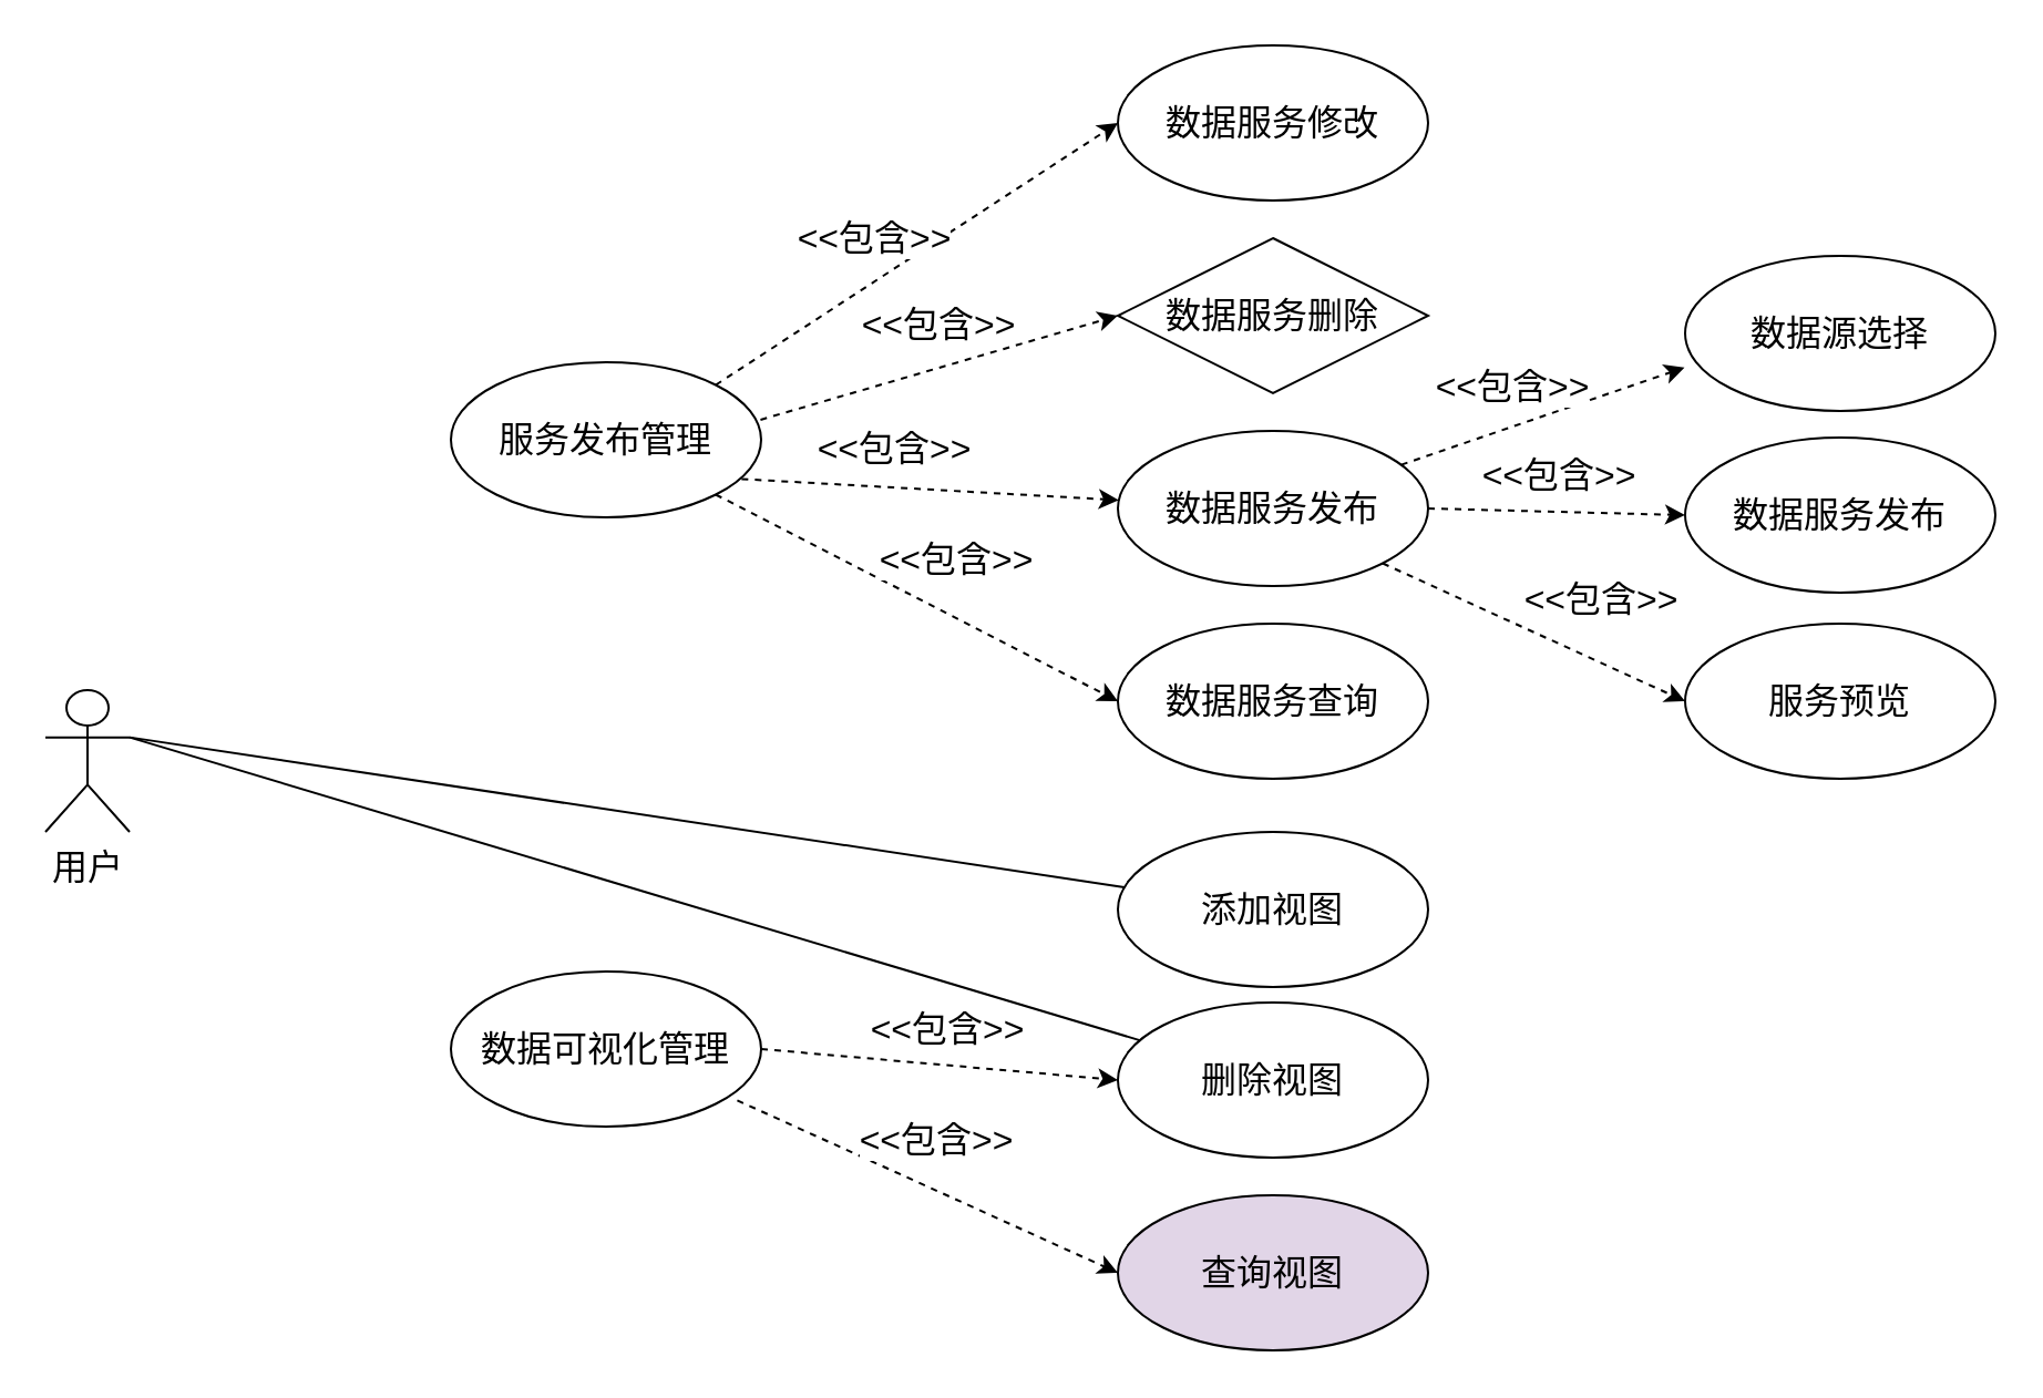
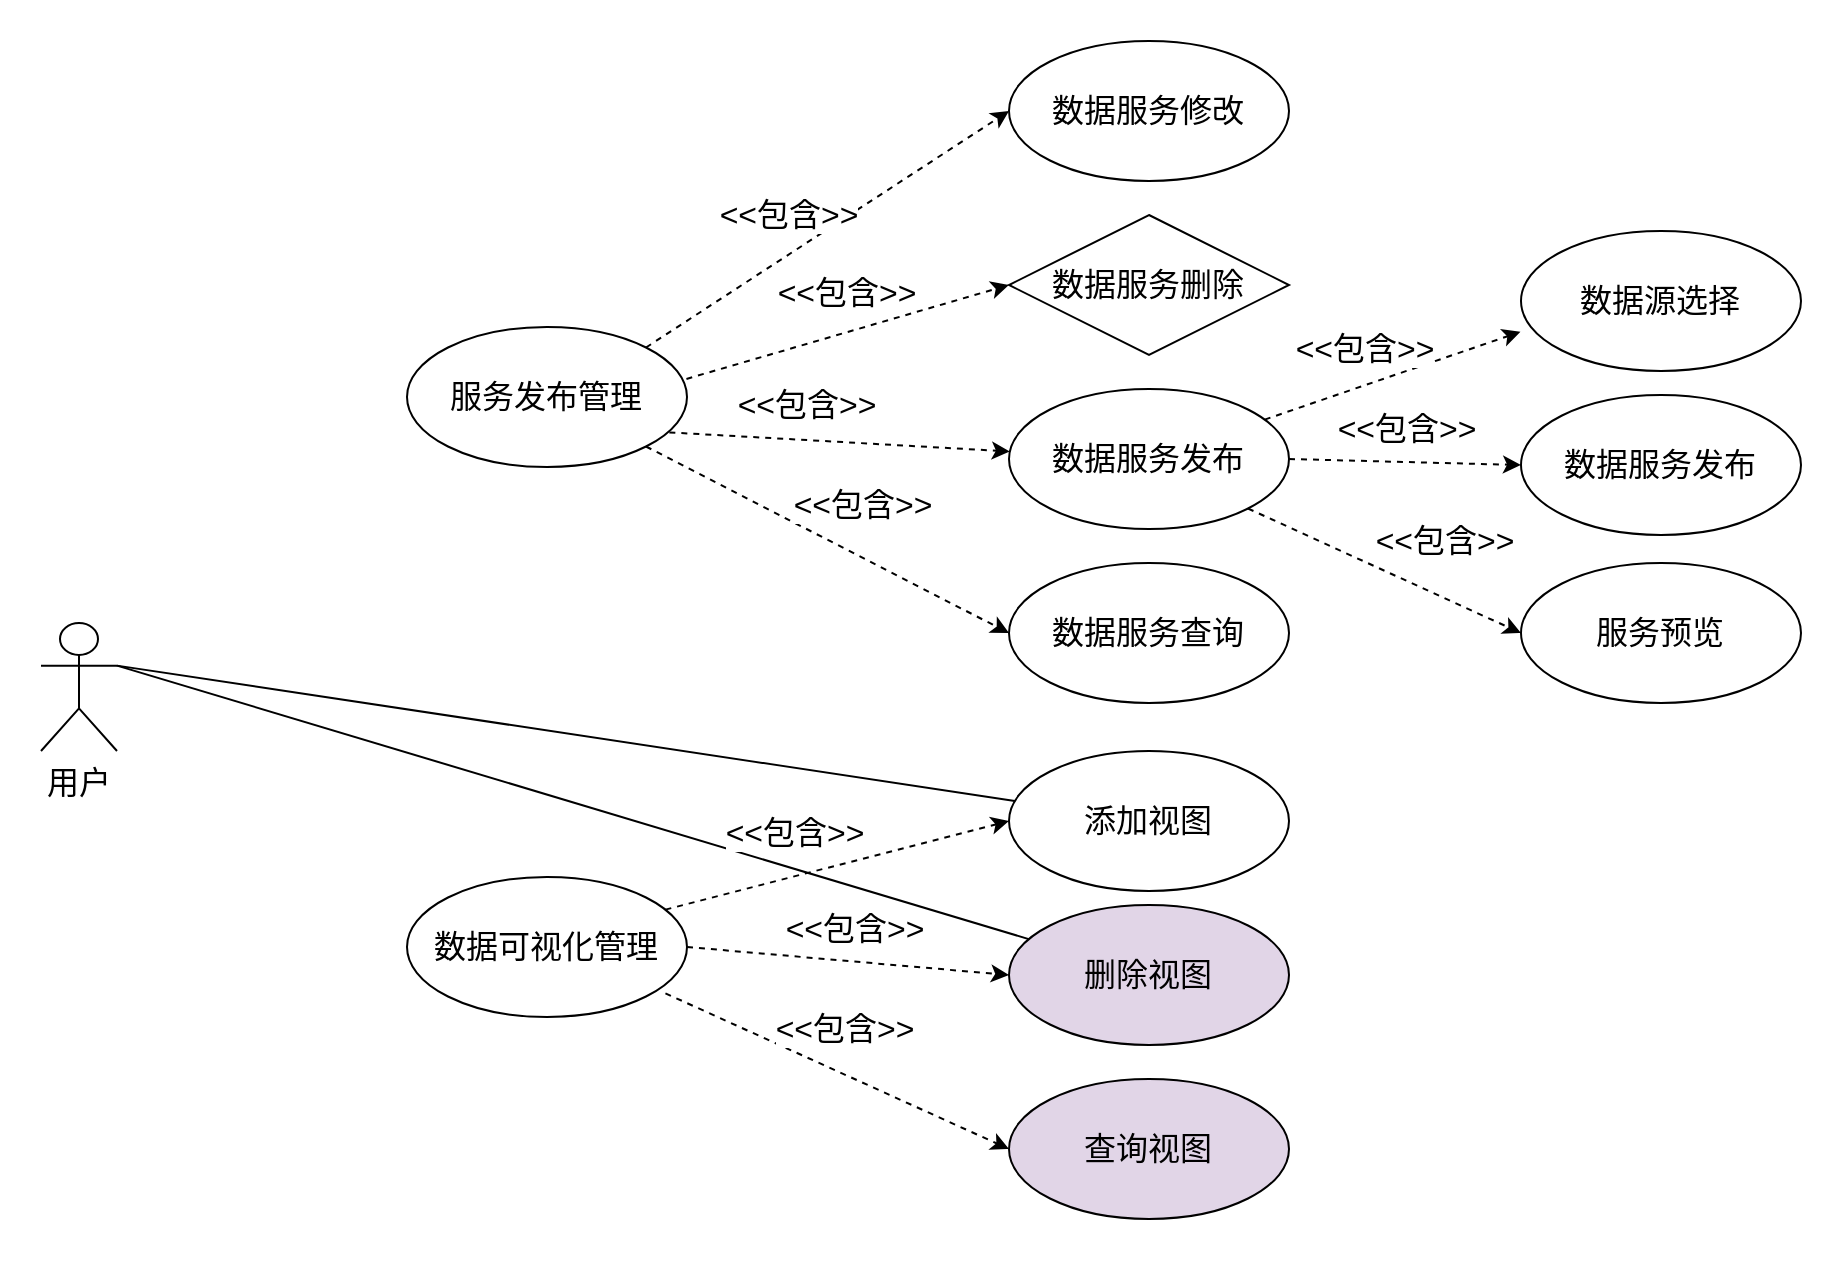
  <mxCell id="0" />
  <mxCell id="1" parent="0" />
  <mxCell id="2" style="rounded=0;orthogonalLoop=1;jettySize=auto;html=1;endArrow=none;endFill=0;exitX=1;exitY=0.333;exitDx=0;exitDy=0;exitPerimeter=0;" edge="1" parent="1" source="3" target="20"><mxGeometry relative="1" as="geometry"><mxPoint x="66" y="290" as="sourcePoint" /><mxPoint x="220" y="198" as="targetPoint" /></mxGeometry></mxCell>
  <mxCell id="3" value="&lt;font style=&quot;font-size: 16px;&quot;&gt;用户&lt;/font&gt;" style="shape=umlActor;verticalLabelPosition=bottom;verticalAlign=top;html=1;outlineConnect=0;" vertex="1" parent="1"><mxGeometry x="20" y="311" width="38" height="64" as="geometry" /></mxCell>
  <mxCell id="4" style="rounded=0;orthogonalLoop=1;jettySize=auto;html=1;exitX=1;exitY=0;exitDx=0;exitDy=0;entryX=0;entryY=0.5;entryDx=0;entryDy=0;dashed=1;" edge="1" parent="1" source="6" target="7"><mxGeometry relative="1" as="geometry" /></mxCell>
  <mxCell id="5" value="&lt;font style=&quot;font-size: 16px;&quot;&gt;&amp;lt;&amp;lt;包含&amp;gt;&amp;gt;&lt;/font&gt;" style="edgeLabel;html=1;align=center;verticalAlign=middle;resizable=0;points=[];" vertex="1" connectable="0" parent="4"><mxGeometry x="-0.182" y="2" relative="1" as="geometry"><mxPoint x="-2" y="-16" as="offset" /></mxGeometry></mxCell>
  <mxCell id="6" value="&lt;font style=&quot;font-size: 16px;&quot;&gt;服务发布管理&lt;/font&gt;" style="ellipse;whiteSpace=wrap;html=1;" vertex="1" parent="1"><mxGeometry x="203" y="163" width="140" height="70" as="geometry" /></mxCell>
  <mxCell id="7" value="&lt;font style=&quot;font-size: 16px;&quot;&gt;数据服务修改&lt;/font&gt;" style="ellipse;whiteSpace=wrap;html=1;" vertex="1" parent="1"><mxGeometry x="504" y="20" width="140" height="70" as="geometry" /></mxCell>
  <mxCell id="8" value="&lt;font style=&quot;font-size: 16px;&quot;&gt;数据服务删除&lt;/font&gt;" style="rhombus;whiteSpace=wrap;html=1;" vertex="1" parent="1"><mxGeometry x="504" y="107" width="140" height="70" as="geometry" /></mxCell>
  <mxCell id="9" value="&lt;font style=&quot;font-size: 16px;&quot;&gt;数据服务发布&lt;/font&gt;" style="ellipse;whiteSpace=wrap;html=1;" vertex="1" parent="1"><mxGeometry x="504" y="194" width="140" height="70" as="geometry" /></mxCell>
  <mxCell id="10" value="&lt;font style=&quot;font-size: 16px;&quot;&gt;数据服务查询&lt;/font&gt;" style="ellipse;whiteSpace=wrap;html=1;" vertex="1" parent="1"><mxGeometry x="504" y="281" width="140" height="70" as="geometry" /></mxCell>
  <mxCell id="11" style="rounded=0;orthogonalLoop=1;jettySize=auto;html=1;exitX=0.998;exitY=0.371;exitDx=0;exitDy=0;dashed=1;exitPerimeter=0;entryX=0;entryY=0.5;entryDx=0;entryDy=0;" edge="1" parent="1" source="6" target="8"><mxGeometry relative="1" as="geometry"><mxPoint x="351" y="193" as="sourcePoint" /><mxPoint x="538" y="167" as="targetPoint" /></mxGeometry></mxCell>
  <mxCell id="12" value="&lt;font style=&quot;font-size: 16px;&quot;&gt;&amp;lt;&amp;lt;包含&amp;gt;&amp;gt;&lt;/font&gt;" style="edgeLabel;html=1;align=center;verticalAlign=middle;resizable=0;points=[];" vertex="1" connectable="0" parent="11"><mxGeometry x="-0.182" y="2" relative="1" as="geometry"><mxPoint x="14" y="-22" as="offset" /></mxGeometry></mxCell>
  <mxCell id="13" style="rounded=0;orthogonalLoop=1;jettySize=auto;html=1;exitX=0.937;exitY=0.753;exitDx=0;exitDy=0;dashed=1;exitPerimeter=0;" edge="1" parent="1" source="6" target="9"><mxGeometry relative="1" as="geometry"><mxPoint x="337" y="233" as="sourcePoint" /><mxPoint x="553" y="139" as="targetPoint" /></mxGeometry></mxCell>
  <mxCell id="14" value="&lt;font style=&quot;font-size: 16px;&quot;&gt;&amp;lt;&amp;lt;包含&amp;gt;&amp;gt;&lt;/font&gt;" style="edgeLabel;html=1;align=center;verticalAlign=middle;resizable=0;points=[];" vertex="1" connectable="0" parent="13"><mxGeometry x="-0.182" y="2" relative="1" as="geometry"><mxPoint x="-2" y="-16" as="offset" /></mxGeometry></mxCell>
  <mxCell id="15" style="rounded=0;orthogonalLoop=1;jettySize=auto;html=1;exitX=1;exitY=1;exitDx=0;exitDy=0;dashed=1;entryX=0;entryY=0.5;entryDx=0;entryDy=0;" edge="1" parent="1" source="6" target="10"><mxGeometry relative="1" as="geometry"><mxPoint x="300.999" y="298.996" as="sourcePoint" /><mxPoint x="529.08" y="330.46" as="targetPoint" /></mxGeometry></mxCell>
  <mxCell id="16" value="&lt;font style=&quot;font-size: 16px;&quot;&gt;&amp;lt;&amp;lt;包含&amp;gt;&amp;gt;&lt;/font&gt;" style="edgeLabel;html=1;align=center;verticalAlign=middle;resizable=0;points=[];" vertex="1" connectable="0" parent="15"><mxGeometry x="-0.182" y="2" relative="1" as="geometry"><mxPoint x="33" y="-7" as="offset" /></mxGeometry></mxCell>
  <mxCell id="17" value="&lt;span style=&quot;font-size: 16px;&quot;&gt;数据可视化管理&lt;/span&gt;" style="ellipse;whiteSpace=wrap;html=1;" vertex="1" parent="1"><mxGeometry x="203" y="438" width="140" height="70" as="geometry" /></mxCell>
  <mxCell id="18" style="rounded=0;orthogonalLoop=1;jettySize=auto;html=1;endArrow=none;endFill=0;exitX=1;exitY=0.333;exitDx=0;exitDy=0;exitPerimeter=0;" edge="1" parent="1" source="3" target="19"><mxGeometry relative="1" as="geometry"><mxPoint x="65" y="314" as="sourcePoint" /><mxPoint x="215" y="221" as="targetPoint" /></mxGeometry></mxCell>
  <mxCell id="19" value="&lt;span style=&quot;font-size: 16px;&quot;&gt;添加视图&lt;/span&gt;" style="ellipse;whiteSpace=wrap;html=1;" vertex="1" parent="1"><mxGeometry x="504" y="375" width="140" height="70" as="geometry" /></mxCell>
- <mxCell id="20" value="&lt;span style=&quot;font-size: 16px;&quot;&gt;删除视图&lt;/span&gt;" style="ellipse;whiteSpace=wrap;html=1;" vertex="1" parent="1"><mxGeometry x="504" y="452" width="140" height="70" as="geometry" /></mxCell>
+ <mxCell id="20" value="&lt;span style=&quot;font-size: 16px;&quot;&gt;删除视图&lt;/span&gt;" style="ellipse;whiteSpace=wrap;html=1;fillColor=#e1d5e7;" vertex="1" parent="1"><mxGeometry x="504" y="452" width="140" height="70" as="geometry" /></mxCell>
  <mxCell id="21" value="&lt;span style=&quot;font-size: 16px;&quot;&gt;查询视图&lt;/span&gt;" style="ellipse;whiteSpace=wrap;html=1;fillColor=#e1d5e7;" vertex="1" parent="1"><mxGeometry x="504" y="539" width="140" height="70" as="geometry" /></mxCell>
+ <mxCell id="22" style="rounded=0;orthogonalLoop=1;jettySize=auto;html=1;exitX=0.923;exitY=0.233;exitDx=0;exitDy=0;dashed=1;entryX=0;entryY=0.5;entryDx=0;entryDy=0;exitPerimeter=0;" edge="1" parent="1" source="17" target="19"><mxGeometry relative="1" as="geometry"><mxPoint x="333" y="233" as="sourcePoint" /><mxPoint x="514" y="326" as="targetPoint" /></mxGeometry></mxCell>
+ <mxCell id="23" value="&lt;font style=&quot;font-size: 16px;&quot;&gt;&amp;lt;&amp;lt;包含&amp;gt;&amp;gt;&lt;/font&gt;" style="edgeLabel;html=1;align=center;verticalAlign=middle;resizable=0;points=[];" vertex="1" connectable="0" parent="22"><mxGeometry x="-0.182" y="2" relative="1" as="geometry"><mxPoint x="-6" y="-19" as="offset" /></mxGeometry></mxCell>
  <mxCell id="24" style="rounded=0;orthogonalLoop=1;jettySize=auto;html=1;exitX=1;exitY=0.5;exitDx=0;exitDy=0;dashed=1;entryX=0;entryY=0.5;entryDx=0;entryDy=0;" edge="1" parent="1" source="17" target="20"><mxGeometry relative="1" as="geometry"><mxPoint x="342" y="464" as="sourcePoint" /><mxPoint x="514" y="420" as="targetPoint" /></mxGeometry></mxCell>
  <mxCell id="25" value="&lt;font style=&quot;font-size: 16px;&quot;&gt;&amp;lt;&amp;lt;包含&amp;gt;&amp;gt;&lt;/font&gt;" style="edgeLabel;html=1;align=center;verticalAlign=middle;resizable=0;points=[];" vertex="1" connectable="0" parent="24"><mxGeometry x="-0.182" y="2" relative="1" as="geometry"><mxPoint x="18" y="-13" as="offset" /></mxGeometry></mxCell>
  <mxCell id="26" style="rounded=0;orthogonalLoop=1;jettySize=auto;html=1;exitX=0.923;exitY=0.831;exitDx=0;exitDy=0;dashed=1;entryX=0;entryY=0.5;entryDx=0;entryDy=0;exitPerimeter=0;" edge="1" parent="1" source="17" target="21"><mxGeometry relative="1" as="geometry"><mxPoint x="353" y="483" as="sourcePoint" /><mxPoint x="514" y="497" as="targetPoint" /></mxGeometry></mxCell>
  <mxCell id="27" value="&lt;font style=&quot;font-size: 16px;&quot;&gt;&amp;lt;&amp;lt;包含&amp;gt;&amp;gt;&lt;/font&gt;" style="edgeLabel;html=1;align=center;verticalAlign=middle;resizable=0;points=[];" vertex="1" connectable="0" parent="26"><mxGeometry x="-0.182" y="2" relative="1" as="geometry"><mxPoint x="18" y="-13" as="offset" /></mxGeometry></mxCell>
  <mxCell id="28" value="&lt;font style=&quot;font-size: 16px;&quot;&gt;数据源选择&lt;/font&gt;" style="ellipse;whiteSpace=wrap;html=1;" vertex="1" parent="1"><mxGeometry x="760" y="115" width="140" height="70" as="geometry" /></mxCell>
  <mxCell id="29" value="&lt;font style=&quot;font-size: 16px;&quot;&gt;数据服务发布&lt;/font&gt;" style="ellipse;whiteSpace=wrap;html=1;" vertex="1" parent="1"><mxGeometry x="760" y="197" width="140" height="70" as="geometry" /></mxCell>
  <mxCell id="30" value="&lt;font style=&quot;font-size: 16px;&quot;&gt;服务预览&lt;/font&gt;" style="ellipse;whiteSpace=wrap;html=1;" vertex="1" parent="1"><mxGeometry x="760" y="281" width="140" height="70" as="geometry" /></mxCell>
  <mxCell id="31" style="rounded=0;orthogonalLoop=1;jettySize=auto;html=1;dashed=1;entryX=-0.002;entryY=0.72;entryDx=0;entryDy=0;entryPerimeter=0;" edge="1" parent="1" source="9" target="28"><mxGeometry relative="1" as="geometry"><mxPoint x="344" y="226" as="sourcePoint" /><mxPoint x="514" y="235" as="targetPoint" /></mxGeometry></mxCell>
  <mxCell id="32" value="&lt;font style=&quot;font-size: 16px;&quot;&gt;&amp;lt;&amp;lt;包含&amp;gt;&amp;gt;&lt;/font&gt;" style="edgeLabel;html=1;align=center;verticalAlign=middle;resizable=0;points=[];" vertex="1" connectable="0" parent="31"><mxGeometry x="-0.182" y="2" relative="1" as="geometry"><mxPoint x="-2" y="-16" as="offset" /></mxGeometry></mxCell>
  <mxCell id="33" style="rounded=0;orthogonalLoop=1;jettySize=auto;html=1;dashed=1;entryX=0;entryY=0.5;entryDx=0;entryDy=0;exitX=1;exitY=0.5;exitDx=0;exitDy=0;" edge="1" parent="1" source="9" target="29"><mxGeometry relative="1" as="geometry"><mxPoint x="642" y="219" as="sourcePoint" /><mxPoint x="770" y="175" as="targetPoint" /></mxGeometry></mxCell>
  <mxCell id="34" value="&lt;font style=&quot;font-size: 16px;&quot;&gt;&amp;lt;&amp;lt;包含&amp;gt;&amp;gt;&lt;/font&gt;" style="edgeLabel;html=1;align=center;verticalAlign=middle;resizable=0;points=[];" vertex="1" connectable="0" parent="33"><mxGeometry x="-0.182" y="2" relative="1" as="geometry"><mxPoint x="11" y="-15" as="offset" /></mxGeometry></mxCell>
  <mxCell id="35" style="rounded=0;orthogonalLoop=1;jettySize=auto;html=1;dashed=1;entryX=0;entryY=0.5;entryDx=0;entryDy=0;exitX=1;exitY=1;exitDx=0;exitDy=0;" edge="1" parent="1" source="9" target="30"><mxGeometry relative="1" as="geometry"><mxPoint x="654" y="239" as="sourcePoint" /><mxPoint x="770" y="242" as="targetPoint" /></mxGeometry></mxCell>
  <mxCell id="36" value="&lt;font style=&quot;font-size: 16px;&quot;&gt;&amp;lt;&amp;lt;包含&amp;gt;&amp;gt;&lt;/font&gt;" style="edgeLabel;html=1;align=center;verticalAlign=middle;resizable=0;points=[];" vertex="1" connectable="0" parent="35"><mxGeometry x="-0.182" y="2" relative="1" as="geometry"><mxPoint x="42" y="-8" as="offset" /></mxGeometry></mxCell>
